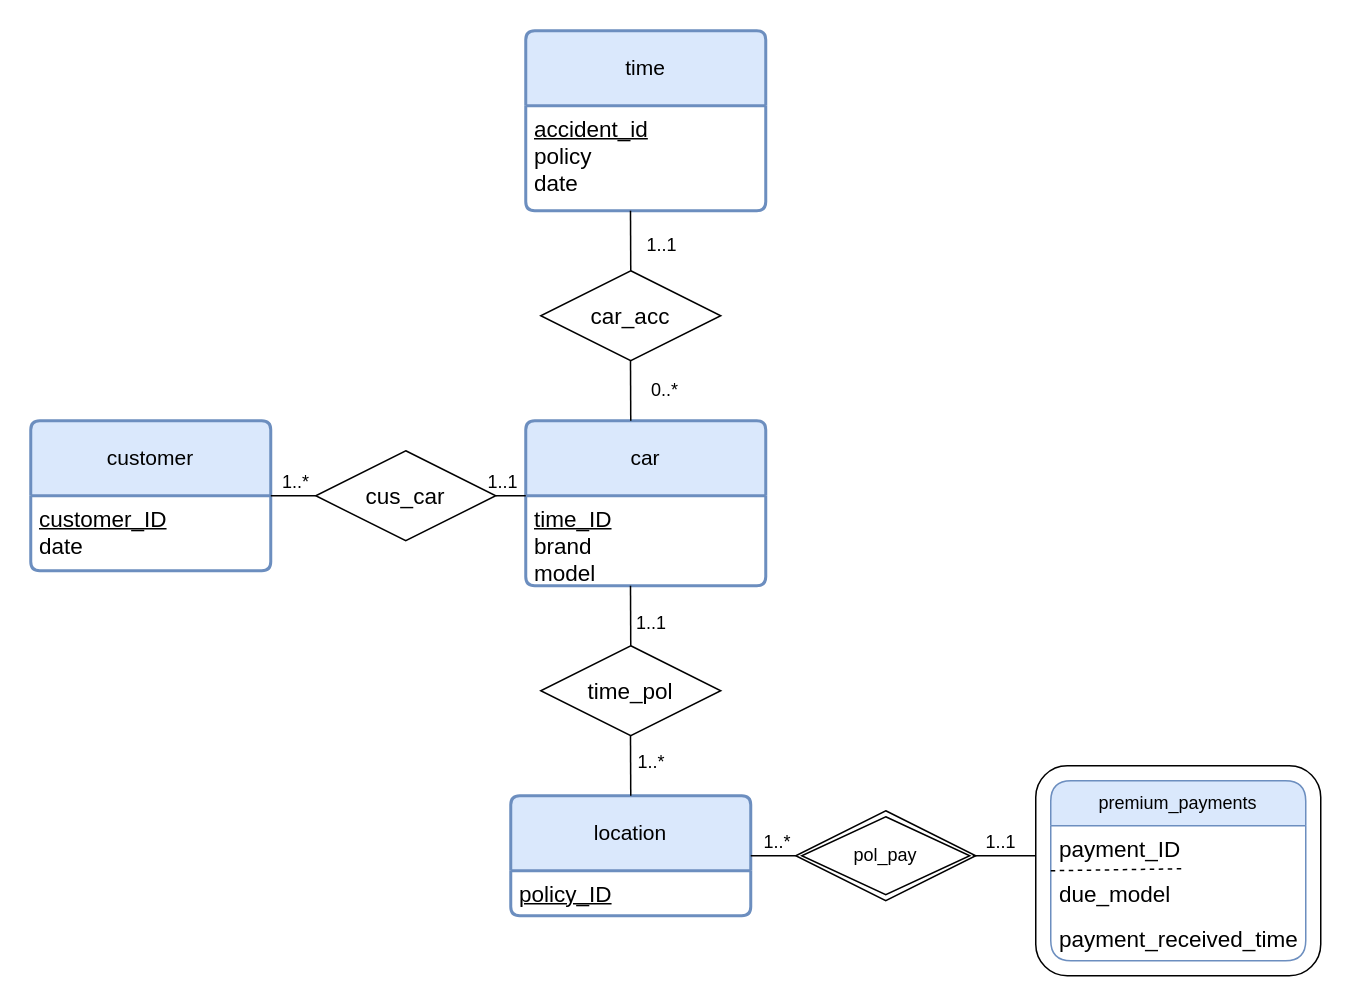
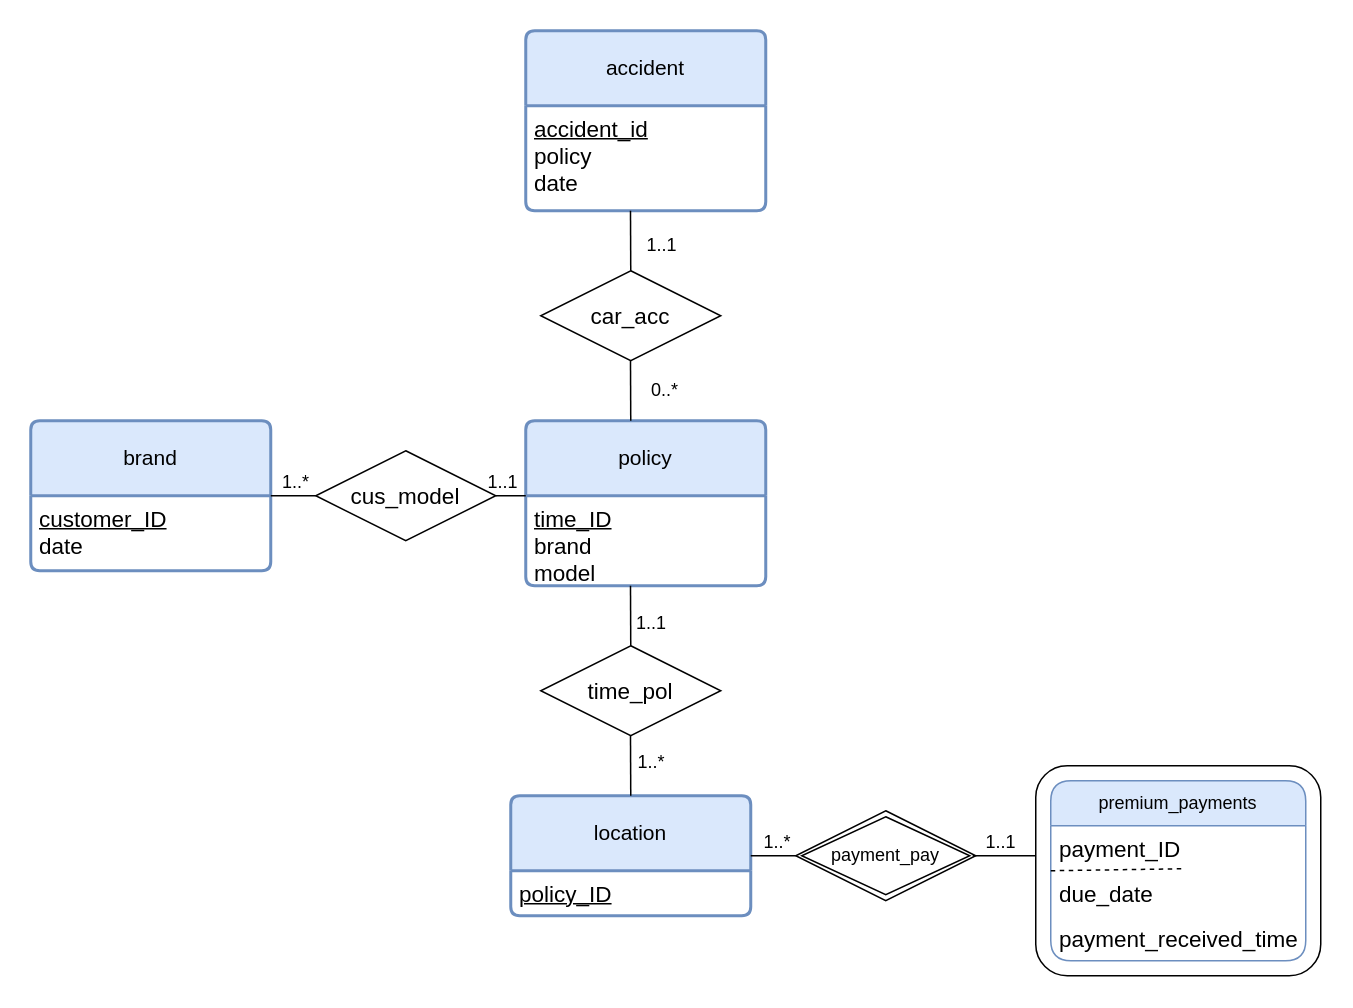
  <mxCell id="0" />
  <mxCell id="1" parent="0" />
- <mxCell id="2" value="customer" style="swimlane;childLayout=stackLayout;horizontal=1;startSize=50;horizontalStack=0;rounded=1;fontSize=14;fontStyle=0;strokeWidth=2;resizeParent=0;resizeLast=1;shadow=0;dashed=0;align=center;arcSize=4;whiteSpace=wrap;html=1;fillColor=#dae8fc;strokeColor=#6c8ebf;" parent="1" vertex="1"><mxGeometry x="20" y="280" width="160" height="100" as="geometry" /></mxCell>
+ <mxCell id="2" value="brand" style="swimlane;childLayout=stackLayout;horizontal=1;startSize=50;horizontalStack=0;rounded=1;fontSize=14;fontStyle=0;strokeWidth=2;resizeParent=0;resizeLast=1;shadow=0;dashed=0;align=center;arcSize=4;whiteSpace=wrap;html=1;fillColor=#dae8fc;strokeColor=#6c8ebf;" parent="1" vertex="1"><mxGeometry x="20" y="280" width="160" height="100" as="geometry" /></mxCell>
  <mxCell id="3" value="&lt;u&gt;&lt;font style=&quot;font-size: 15px;&quot;&gt;customer_ID&lt;/font&gt;&lt;/u&gt;&lt;div&gt;&lt;font style=&quot;font-size: 15px;&quot;&gt;date&lt;/font&gt;&lt;/div&gt;" style="align=left;strokeColor=none;fillColor=none;spacingLeft=4;spacingRight=4;fontSize=12;verticalAlign=top;resizable=0;rotatable=0;part=1;html=1;whiteSpace=wrap;" parent="2" vertex="1"><mxGeometry y="50" width="160" height="50" as="geometry" /></mxCell>
- <mxCell id="4" value="car" style="swimlane;childLayout=stackLayout;horizontal=1;startSize=50;horizontalStack=0;rounded=1;fontSize=14;fontStyle=0;strokeWidth=2;resizeParent=0;resizeLast=1;shadow=0;dashed=0;align=center;arcSize=4;whiteSpace=wrap;html=1;fillColor=#dae8fc;strokeColor=#6c8ebf;" parent="1" vertex="1"><mxGeometry x="350" y="280" width="160" height="110" as="geometry" /></mxCell>
+ <mxCell id="4" value="policy" style="swimlane;childLayout=stackLayout;horizontal=1;startSize=50;horizontalStack=0;rounded=1;fontSize=14;fontStyle=0;strokeWidth=2;resizeParent=0;resizeLast=1;shadow=0;dashed=0;align=center;arcSize=4;whiteSpace=wrap;html=1;fillColor=#dae8fc;strokeColor=#6c8ebf;" parent="1" vertex="1"><mxGeometry x="350" y="280" width="160" height="110" as="geometry" /></mxCell>
  <mxCell id="5" value="&lt;u&gt;&lt;font style=&quot;font-size: 15px;&quot;&gt;time_ID&lt;/font&gt;&lt;/u&gt;&lt;div&gt;&lt;div&gt;&lt;font style=&quot;font-size: 15px;&quot;&gt;brand&lt;/font&gt;&lt;/div&gt;&lt;div&gt;&lt;font style=&quot;font-size: 15px;&quot;&gt;model&lt;/font&gt;&lt;/div&gt;&lt;/div&gt;" style="align=left;strokeColor=none;fillColor=none;spacingLeft=4;spacingRight=4;fontSize=12;verticalAlign=top;resizable=0;rotatable=0;part=1;html=1;whiteSpace=wrap;" parent="4" vertex="1"><mxGeometry y="50" width="160" height="60" as="geometry" /></mxCell>
  <mxCell id="6" style="edgeStyle=orthogonalEdgeStyle;rounded=0;orthogonalLoop=1;jettySize=auto;html=1;exitX=0.5;exitY=1;exitDx=0;exitDy=0;" parent="4" source="5" target="5" edge="1"><mxGeometry relative="1" as="geometry" /></mxCell>
- <mxCell id="7" value="time" style="swimlane;childLayout=stackLayout;horizontal=1;startSize=50;horizontalStack=0;rounded=1;fontSize=14;fontStyle=0;strokeWidth=2;resizeParent=0;resizeLast=1;shadow=0;dashed=0;align=center;arcSize=4;whiteSpace=wrap;html=1;fillColor=#dae8fc;strokeColor=#6c8ebf;" parent="1" vertex="1"><mxGeometry x="350" y="20" width="160" height="120" as="geometry" /></mxCell>
+ <mxCell id="7" value="accident" style="swimlane;childLayout=stackLayout;horizontal=1;startSize=50;horizontalStack=0;rounded=1;fontSize=14;fontStyle=0;strokeWidth=2;resizeParent=0;resizeLast=1;shadow=0;dashed=0;align=center;arcSize=4;whiteSpace=wrap;html=1;fillColor=#dae8fc;strokeColor=#6c8ebf;" parent="1" vertex="1"><mxGeometry x="350" y="20" width="160" height="120" as="geometry" /></mxCell>
  <mxCell id="8" value="&lt;font style=&quot;font-size: 15px;&quot;&gt;&lt;u&gt;accident_id&lt;/u&gt;&lt;/font&gt;&lt;div&gt;&lt;font style=&quot;font-size: 15px;&quot;&gt;policy&lt;/font&gt;&lt;/div&gt;&lt;div&gt;&lt;font style=&quot;font-size: 15px;&quot;&gt;date&lt;/font&gt;&lt;/div&gt;" style="align=left;strokeColor=none;fillColor=none;spacingLeft=4;spacingRight=4;fontSize=12;verticalAlign=top;resizable=0;rotatable=0;part=1;html=1;whiteSpace=wrap;" parent="7" vertex="1"><mxGeometry y="50" width="160" height="70" as="geometry" /></mxCell>
- <mxCell id="9" value="&lt;span style=&quot;font-size: 15px;&quot;&gt;cus_car&lt;/span&gt;" style="shape=rhombus;perimeter=rhombusPerimeter;whiteSpace=wrap;html=1;align=center;" parent="1" vertex="1"><mxGeometry x="210" y="300" width="120" height="60" as="geometry" /></mxCell>
+ <mxCell id="9" value="&lt;span style=&quot;font-size: 15px;&quot;&gt;cus_model&lt;/span&gt;" style="shape=rhombus;perimeter=rhombusPerimeter;whiteSpace=wrap;html=1;align=center;" parent="1" vertex="1"><mxGeometry x="210" y="300" width="120" height="60" as="geometry" /></mxCell>
  <mxCell id="10" value="" style="endArrow=none;html=1;rounded=0;" parent="1" edge="1"><mxGeometry relative="1" as="geometry"><mxPoint x="330" y="330" as="sourcePoint" /><mxPoint x="350" y="330" as="targetPoint" /></mxGeometry></mxCell>
  <mxCell id="11" value="&lt;font style=&quot;font-size: 15px;&quot;&gt;car_acc&lt;/font&gt;" style="shape=rhombus;perimeter=rhombusPerimeter;whiteSpace=wrap;html=1;align=center;" parent="1" vertex="1"><mxGeometry x="360" y="180" width="120" height="60" as="geometry" /></mxCell>
  <mxCell id="12" value="" style="endArrow=none;html=1;rounded=0;entryX=0.5;entryY=1;entryDx=0;entryDy=0;" parent="1" edge="1"><mxGeometry width="50" height="50" relative="1" as="geometry"><mxPoint x="420" y="180" as="sourcePoint" /><mxPoint x="419.83" y="140" as="targetPoint" /></mxGeometry></mxCell>
  <mxCell id="13" value="" style="endArrow=none;html=1;rounded=0;exitX=0.579;exitY=0.117;exitDx=0;exitDy=0;exitPerimeter=0;strokeColor=none;" parent="1" source="11" edge="1"><mxGeometry width="50" height="50" relative="1" as="geometry"><mxPoint x="380" as="sourcePoint" y="190" /><mxPoint x="430" y="140" as="targetPoint" /></mxGeometry></mxCell>
- <mxCell id="14" value="pol_pay" style="shape=rhombus;double=1;perimeter=rhombusPerimeter;whiteSpace=wrap;html=1;align=center;" parent="1" vertex="1"><mxGeometry x="530" y="540" width="120" height="60" as="geometry" /></mxCell>
+ <mxCell id="14" value="payment_pay" style="shape=rhombus;double=1;perimeter=rhombusPerimeter;whiteSpace=wrap;html=1;align=center;" parent="1" vertex="1"><mxGeometry x="530" y="540" width="120" height="60" as="geometry" /></mxCell>
  <mxCell id="15" value="" style="endArrow=none;html=1;rounded=0;entryX=0.5;entryY=1;entryDx=0;entryDy=0;" parent="1" edge="1"><mxGeometry width="50" height="50" relative="1" as="geometry"><mxPoint x="420" y="280" as="sourcePoint" /><mxPoint x="419.83" y="240" as="targetPoint" /></mxGeometry></mxCell>
  <mxCell id="16" value="location" style="swimlane;childLayout=stackLayout;horizontal=1;startSize=50;horizontalStack=0;rounded=1;fontSize=14;fontStyle=0;strokeWidth=2;resizeParent=0;resizeLast=1;shadow=0;dashed=0;align=center;arcSize=4;whiteSpace=wrap;html=1;fillColor=#dae8fc;strokeColor=#6c8ebf;" parent="1" vertex="1"><mxGeometry x="340" y="530" width="160" height="80" as="geometry" /></mxCell>
  <mxCell id="17" value="&lt;u&gt;&lt;font style=&quot;font-size: 15px;&quot;&gt;policy_ID&lt;/font&gt;&lt;/u&gt;" style="align=left;strokeColor=none;fillColor=none;spacingLeft=4;spacingRight=4;fontSize=12;verticalAlign=top;resizable=0;rotatable=0;part=1;html=1;whiteSpace=wrap;" parent="16" vertex="1"><mxGeometry y="50" width="160" height="30" as="geometry" /></mxCell>
  <mxCell id="18" value="&lt;font style=&quot;font-size: 15px;&quot;&gt;time_pol&lt;/font&gt;" style="shape=rhombus;perimeter=rhombusPerimeter;whiteSpace=wrap;html=1;align=center;" parent="1" vertex="1"><mxGeometry x="360" y="430" width="120" height="60" as="geometry" /></mxCell>
  <mxCell id="19" value="" style="endArrow=none;html=1;rounded=0;entryX=0.5;entryY=1;entryDx=0;entryDy=0;" parent="1" edge="1"><mxGeometry width="50" height="50" relative="1" as="geometry"><mxPoint x="420" y="430" as="sourcePoint" /><mxPoint x="419.83" y="390" as="targetPoint" /></mxGeometry></mxCell>
  <mxCell id="20" value="" style="endArrow=none;html=1;rounded=0;entryX=0.5;entryY=1;entryDx=0;entryDy=0;" parent="1" edge="1"><mxGeometry width="50" height="50" relative="1" as="geometry"><mxPoint x="420" y="530" as="sourcePoint" /><mxPoint x="419.83" y="490" as="targetPoint" /></mxGeometry></mxCell>
  <mxCell id="21" value="premium_payments" style="swimlane;fontStyle=0;childLayout=stackLayout;horizontal=1;startSize=30;horizontalStack=0;resizeParent=1;resizeParentMax=0;resizeLast=0;collapsible=1;marginBottom=0;whiteSpace=wrap;html=1;rounded=1;fillColor=#dae8fc;strokeColor=#6c8ebf;" parent="1" vertex="1"><mxGeometry x="700" y="520" width="170" height="120" as="geometry" /></mxCell>
  <mxCell id="22" value="" style="endArrow=none;dashed=1;html=1;rounded=0;entryX=0.521;entryY=0.956;entryDx=0;entryDy=0;entryPerimeter=0;" parent="21" target="23" edge="1"><mxGeometry width="50" height="50" relative="1" as="geometry"><mxPoint y="60" as="sourcePoint" /><mxPoint x="50" y="10" as="targetPoint" /></mxGeometry></mxCell>
  <mxCell id="23" value="&lt;font style=&quot;font-size: 15px;&quot;&gt;payment_ID&lt;/font&gt;" style="text;strokeColor=none;fillColor=none;align=left;verticalAlign=middle;spacingLeft=4;spacingRight=4;overflow=hidden;points=[[0,0.5],[1,0.5]];portConstraint=eastwest;rotatable=0;whiteSpace=wrap;html=1;" parent="21" vertex="1"><mxGeometry y="30" width="170" height="30" as="geometry" /></mxCell>
- <mxCell id="24" value="&lt;font style=&quot;font-size: 15px;&quot;&gt;due_model&lt;/font&gt;" style="text;strokeColor=none;fillColor=none;align=left;verticalAlign=middle;spacingLeft=4;spacingRight=4;overflow=hidden;points=[[0,0.5],[1,0.5]];portConstraint=eastwest;rotatable=0;whiteSpace=wrap;html=1;" parent="21" vertex="1"><mxGeometry y="60" width="170" height="30" as="geometry" /></mxCell>
+ <mxCell id="24" value="&lt;font style=&quot;font-size: 15px;&quot;&gt;due_date&lt;/font&gt;" style="text;strokeColor=none;fillColor=none;align=left;verticalAlign=middle;spacingLeft=4;spacingRight=4;overflow=hidden;points=[[0,0.5],[1,0.5]];portConstraint=eastwest;rotatable=0;whiteSpace=wrap;html=1;" parent="21" vertex="1"><mxGeometry y="60" width="170" height="30" as="geometry" /></mxCell>
  <mxCell id="25" value="&lt;font style=&quot;font-size: 15px;&quot;&gt;payment_received_time&lt;/font&gt;" style="text;strokeColor=none;fillColor=none;align=left;verticalAlign=middle;spacingLeft=4;spacingRight=4;overflow=hidden;points=[[0,0.5],[1,0.5]];portConstraint=eastwest;rotatable=0;whiteSpace=wrap;html=1;" parent="21" vertex="1"><mxGeometry y="90" width="170" height="30" as="geometry" /></mxCell>
  <mxCell id="26" value="" style="rounded=1;whiteSpace=wrap;html=1;strokeWidth=1;fillColor=none;" parent="1" vertex="1"><mxGeometry x="690" y="510" width="190" height="140" as="geometry" /></mxCell>
  <mxCell id="27" value="" style="line;strokeWidth=1;rotatable=0;dashed=0;labelPosition=right;align=left;verticalAlign=middle;spacingTop=0;spacingLeft=6;points=[];portConstraint=eastwest;" parent="1" vertex="1"><mxGeometry x="648" y="565" width="42" height="10" as="geometry" /></mxCell>
  <mxCell id="28" value="1..1" style="text;html=1;align=center;verticalAlign=middle;whiteSpace=wrap;rounded=0;rotation=0;" parent="1" vertex="1"><mxGeometry x="411" y="148" width="60" height="30" as="geometry" /></mxCell>
  <mxCell id="29" value="0..*" style="text;html=1;align=center;verticalAlign=middle;whiteSpace=wrap;rounded=0;rotation=0;" parent="1" vertex="1"><mxGeometry x="413" y="245" width="60" height="30" as="geometry" /></mxCell>
  <mxCell id="30" value="" style="endArrow=none;html=1;rounded=0;exitX=1;exitY=0;exitDx=0;exitDy=0;" parent="1" source="3" edge="1"><mxGeometry width="50" height="50" relative="1" as="geometry"><mxPoint x="160" y="380" as="sourcePoint" /><mxPoint x="210" y="330" as="targetPoint" /></mxGeometry></mxCell>
  <mxCell id="31" value="1..*" style="text;html=1;align=center;verticalAlign=middle;whiteSpace=wrap;rounded=0;rotation=0;" parent="1" vertex="1"><mxGeometry x="167" y="306" width="60" height="30" as="geometry" /></mxCell>
  <mxCell id="32" value="1..1" style="text;html=1;align=center;verticalAlign=middle;whiteSpace=wrap;rounded=0;rotation=0;" parent="1" vertex="1"><mxGeometry x="305" y="306" width="60" height="30" as="geometry" /></mxCell>
  <mxCell id="33" value="" style="endArrow=none;html=1;rounded=0;entryX=0;entryY=0.5;entryDx=0;entryDy=0;" parent="1" target="14" edge="1"><mxGeometry width="50" height="50" relative="1" as="geometry"><mxPoint x="500" y="570" as="sourcePoint" /><mxPoint x="550" y="520" as="targetPoint" /></mxGeometry></mxCell>
  <mxCell id="34" value="1..*" style="text;html=1;align=center;verticalAlign=middle;whiteSpace=wrap;rounded=0;rotation=0;" parent="1" vertex="1"><mxGeometry x="488" y="546" width="60" height="30" as="geometry" /></mxCell>
  <mxCell id="35" value="1..*" style="text;html=1;align=center;verticalAlign=middle;whiteSpace=wrap;rounded=0;rotation=0;" parent="1" vertex="1"><mxGeometry x="404" y="493" width="60" height="30" as="geometry" /></mxCell>
  <mxCell id="36" value="1..1" style="text;html=1;align=center;verticalAlign=middle;whiteSpace=wrap;rounded=0;rotation=0;" parent="1" vertex="1"><mxGeometry x="404" y="400" width="60" height="30" as="geometry" /></mxCell>
  <mxCell id="37" value="1..1" style="text;html=1;align=center;verticalAlign=middle;whiteSpace=wrap;rounded=0;rotation=0;" parent="1" vertex="1"><mxGeometry x="637" y="546" width="60" height="30" as="geometry" /></mxCell>
